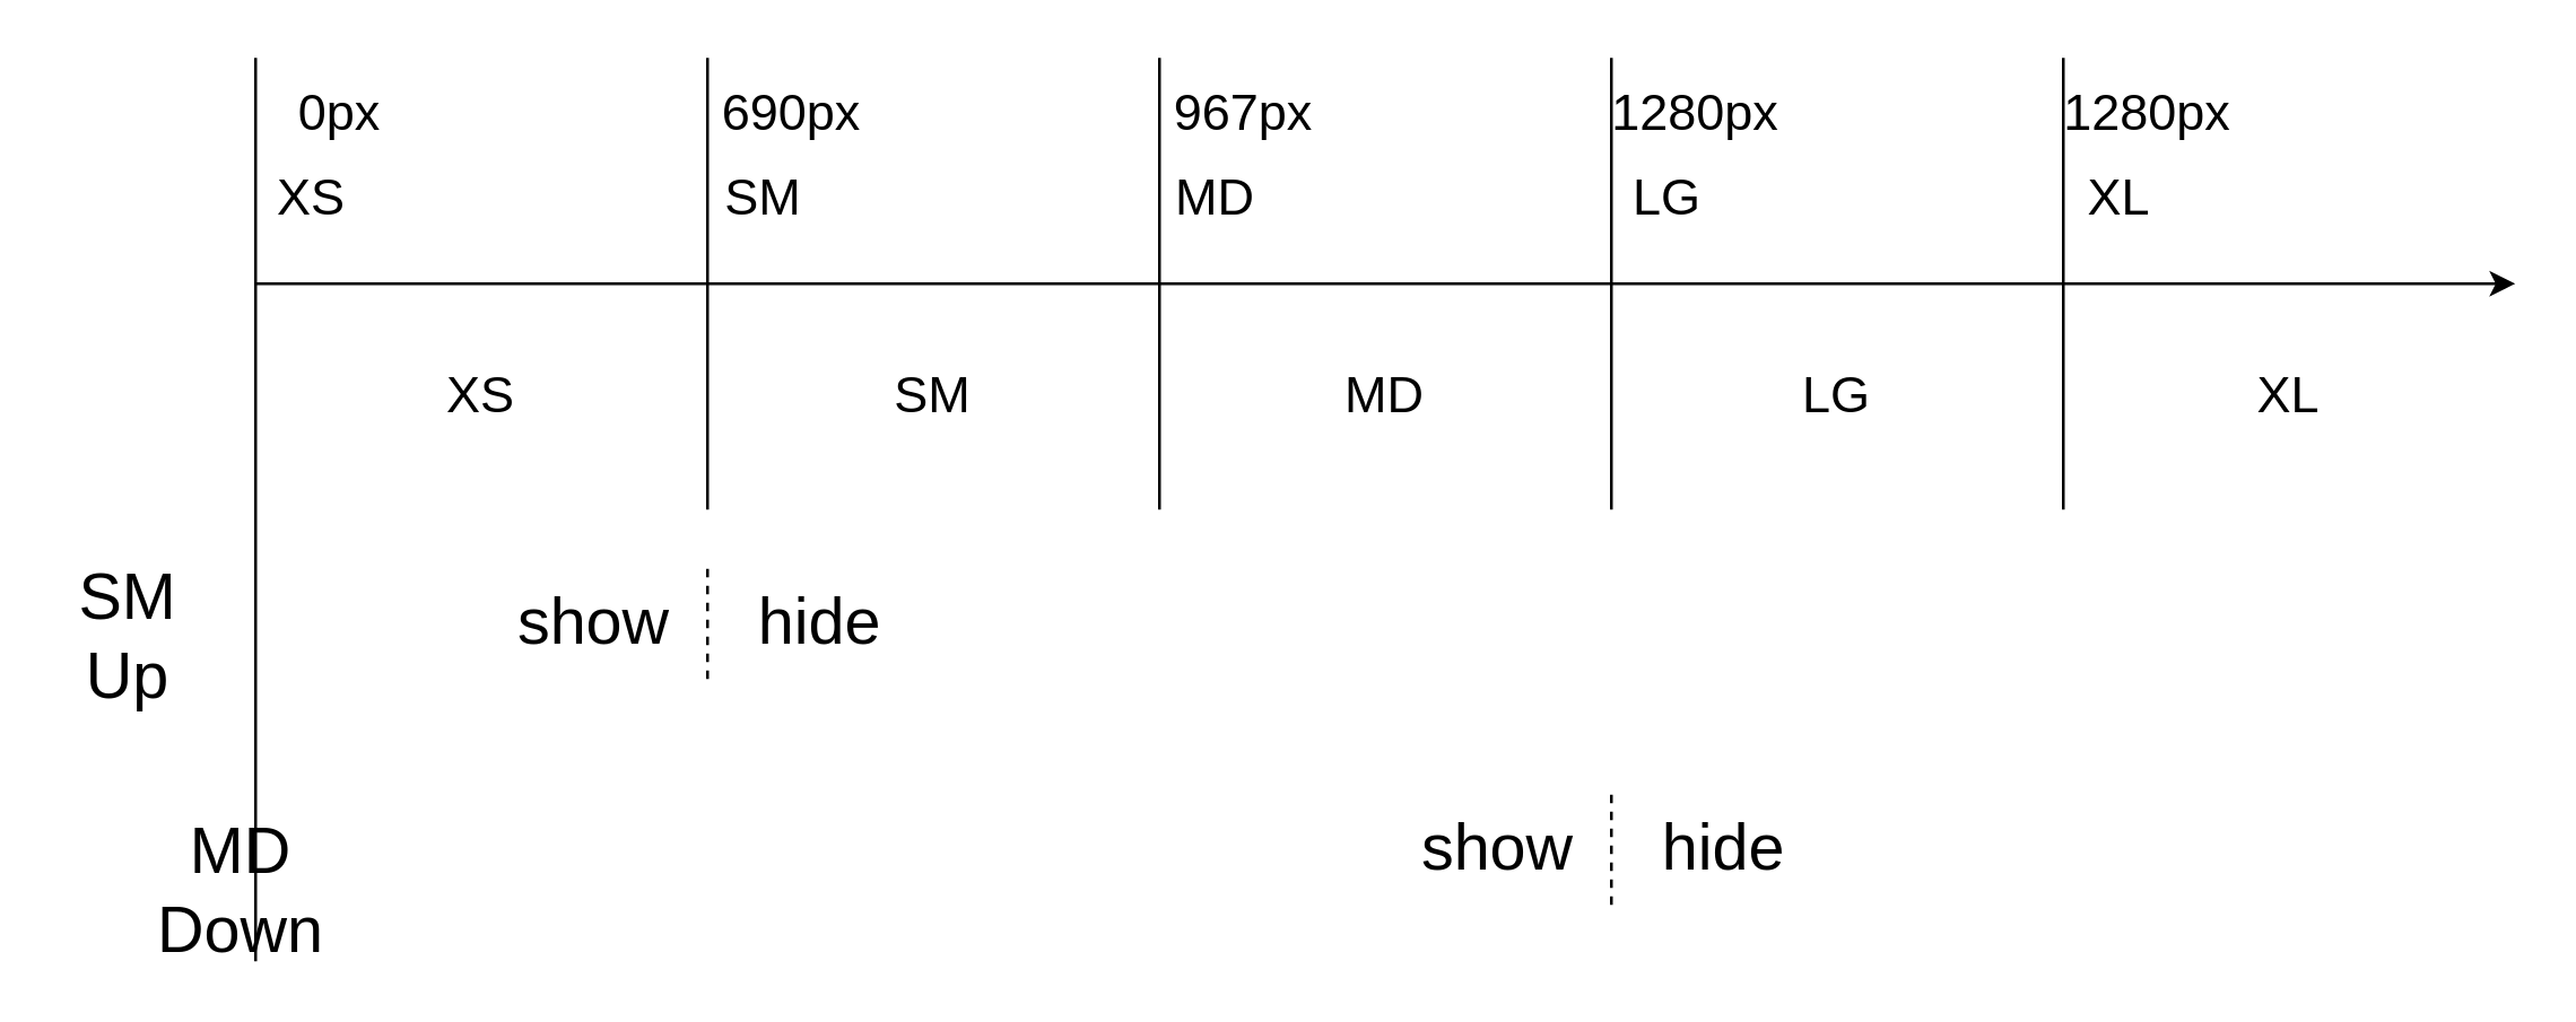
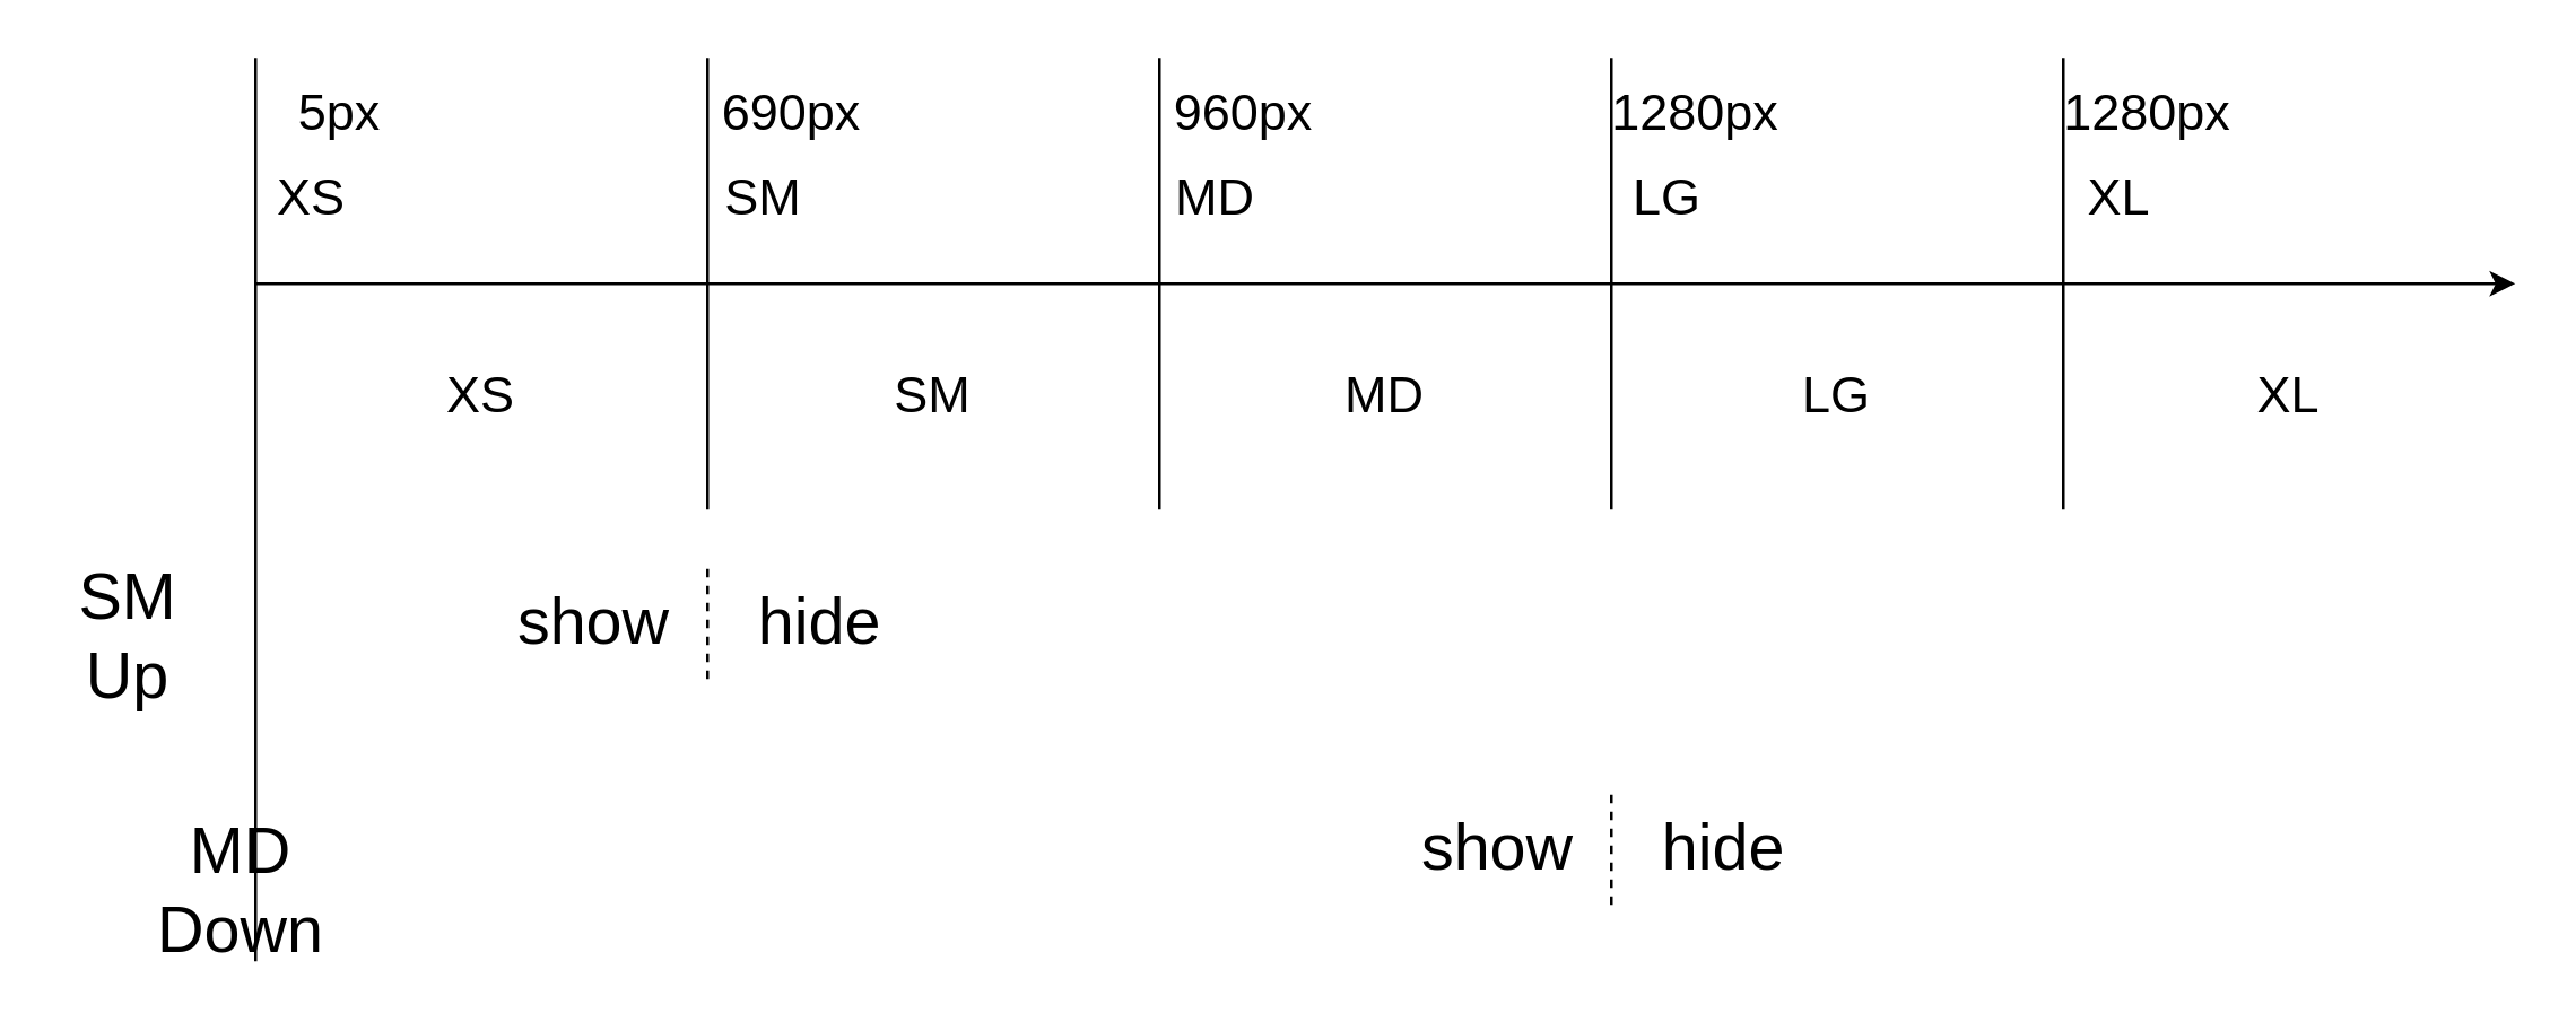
  <mxCell id="0" />
  <mxCell id="1" parent="0" />
  <mxCell id="2" value="" style="endArrow=none;html=1;" parent="1" edge="1"><mxGeometry width="50" height="50" relative="1" as="geometry"><mxPoint x="90" y="340" as="sourcePoint" /><mxPoint x="90" y="20" as="targetPoint" /></mxGeometry></mxCell>
  <mxCell id="3" value="" style="endArrow=classic;html=1;" parent="1" edge="1"><mxGeometry width="50" height="50" relative="1" as="geometry"><mxPoint x="90" y="100" as="sourcePoint" /><mxPoint x="890" y="100" as="targetPoint" /></mxGeometry></mxCell>
  <mxCell id="4" value="" style="endArrow=none;html=1;" parent="1" edge="1"><mxGeometry width="50" height="50" relative="1" as="geometry"><mxPoint x="250" y="180" as="sourcePoint" /><mxPoint x="250" y="20" as="targetPoint" /></mxGeometry></mxCell>
  <mxCell id="5" value="" style="endArrow=none;html=1;" parent="1" edge="1"><mxGeometry width="50" height="50" relative="1" as="geometry"><mxPoint x="410" y="180" as="sourcePoint" /><mxPoint x="410" y="20" as="targetPoint" /></mxGeometry></mxCell>
  <mxCell id="6" value="" style="endArrow=none;html=1;" parent="1" edge="1"><mxGeometry width="50" height="50" relative="1" as="geometry"><mxPoint x="570" y="180" as="sourcePoint" /><mxPoint x="570" y="20" as="targetPoint" /></mxGeometry></mxCell>
  <mxCell id="7" value="" style="endArrow=none;html=1;" parent="1" edge="1"><mxGeometry width="50" height="50" relative="1" as="geometry"><mxPoint x="730" y="180" as="sourcePoint" /><mxPoint x="730" y="20" as="targetPoint" /></mxGeometry></mxCell>
  <mxCell id="8" value="SM" style="text;html=1;strokeColor=none;fillColor=none;align=center;verticalAlign=middle;whiteSpace=wrap;rounded=0;fontSize=18;" parent="1" vertex="1"><mxGeometry x="310" y="130" width="40" height="20" as="geometry" /></mxCell>
  <mxCell id="9" value="MD" style="text;html=1;strokeColor=none;fillColor=none;align=center;verticalAlign=middle;whiteSpace=wrap;rounded=0;fontSize=18;" parent="1" vertex="1"><mxGeometry x="470" y="130" width="40" height="20" as="geometry" /></mxCell>
  <mxCell id="10" value="LG" style="text;html=1;strokeColor=none;fillColor=none;align=center;verticalAlign=middle;whiteSpace=wrap;rounded=0;fontSize=18;" parent="1" vertex="1"><mxGeometry x="630" y="130" width="40" height="20" as="geometry" /></mxCell>
  <mxCell id="11" value="XL" style="text;html=1;strokeColor=none;fillColor=none;align=center;verticalAlign=middle;whiteSpace=wrap;rounded=0;fontSize=18;" parent="1" vertex="1"><mxGeometry x="790" y="130" width="40" height="20" as="geometry" /></mxCell>
  <mxCell id="12" value="XS" style="text;html=1;strokeColor=none;fillColor=none;align=center;verticalAlign=middle;whiteSpace=wrap;rounded=0;fontSize=18;" parent="1" vertex="1"><mxGeometry x="150" y="130" width="40" height="20" as="geometry" /></mxCell>
  <mxCell id="13" value="XS" style="text;html=1;strokeColor=none;fillColor=none;align=center;verticalAlign=middle;whiteSpace=wrap;rounded=0;fontSize=18;" parent="1" vertex="1"><mxGeometry x="90" y="60" width="40" height="20" as="geometry" /></mxCell>
  <mxCell id="14" value="SM" style="text;html=1;strokeColor=none;fillColor=none;align=center;verticalAlign=middle;whiteSpace=wrap;rounded=0;fontSize=18;" parent="1" vertex="1"><mxGeometry x="250" y="60" width="40" height="20" as="geometry" /></mxCell>
  <mxCell id="15" value="MD" style="text;html=1;strokeColor=none;fillColor=none;align=center;verticalAlign=middle;whiteSpace=wrap;rounded=0;fontSize=18;" parent="1" vertex="1"><mxGeometry x="410" y="60" width="40" height="20" as="geometry" /></mxCell>
  <mxCell id="16" value="LG" style="text;html=1;strokeColor=none;fillColor=none;align=center;verticalAlign=middle;whiteSpace=wrap;rounded=0;fontSize=18;" parent="1" vertex="1"><mxGeometry x="570" y="60" width="40" height="20" as="geometry" /></mxCell>
  <mxCell id="17" value="XL" style="text;html=1;strokeColor=none;fillColor=none;align=center;verticalAlign=middle;whiteSpace=wrap;rounded=0;fontSize=18;" parent="1" vertex="1"><mxGeometry x="730" y="60" width="40" height="20" as="geometry" /></mxCell>
  <mxCell id="18" value="690px" style="text;html=1;strokeColor=none;fillColor=none;align=center;verticalAlign=middle;whiteSpace=wrap;rounded=0;fontSize=18;" parent="1" vertex="1"><mxGeometry x="260" y="30" width="40" height="20" as="geometry" /></mxCell>
- <mxCell id="19" value="0px" style="text;html=1;strokeColor=none;fillColor=none;align=center;verticalAlign=middle;whiteSpace=wrap;rounded=0;fontSize=18;" parent="1" vertex="1"><mxGeometry x="100" y="30" width="40" height="20" as="geometry" /></mxCell>
- <mxCell id="20" value="967px" style="text;html=1;strokeColor=none;fillColor=none;align=center;verticalAlign=middle;whiteSpace=wrap;rounded=0;fontSize=18;" parent="1" vertex="1"><mxGeometry x="420" y="30" width="40" height="20" as="geometry" /></mxCell>
+ <mxCell id="19" value="5px" style="text;html=1;strokeColor=none;fillColor=none;align=center;verticalAlign=middle;whiteSpace=wrap;rounded=0;fontSize=18;" parent="1" vertex="1"><mxGeometry x="100" y="30" width="40" height="20" as="geometry" /></mxCell>
+ <mxCell id="20" value="960px" style="text;html=1;strokeColor=none;fillColor=none;align=center;verticalAlign=middle;whiteSpace=wrap;rounded=0;fontSize=18;" parent="1" vertex="1"><mxGeometry x="420" y="30" width="40" height="20" as="geometry" /></mxCell>
  <mxCell id="21" value="1280px" style="text;html=1;strokeColor=none;fillColor=none;align=center;verticalAlign=middle;whiteSpace=wrap;rounded=0;fontSize=18;" parent="1" vertex="1"><mxGeometry x="580" y="30" width="40" height="20" as="geometry" /></mxCell>
  <mxCell id="22" value="1280px" style="text;html=1;strokeColor=none;fillColor=none;align=center;verticalAlign=middle;whiteSpace=wrap;rounded=0;fontSize=18;" parent="1" vertex="1"><mxGeometry x="740" y="30" width="40" height="20" as="geometry" /></mxCell>
  <mxCell id="23" value="SM Up" style="text;html=1;strokeColor=none;fillColor=none;align=center;verticalAlign=middle;whiteSpace=wrap;rounded=0;fontSize=23;" vertex="1" parent="1"><mxGeometry x="20" y="215" width="50" height="20" as="geometry" /></mxCell>
  <mxCell id="24" value="MD Down" style="text;html=1;strokeColor=none;fillColor=none;align=center;verticalAlign=middle;whiteSpace=wrap;rounded=0;fontSize=23;" vertex="1" parent="1"><mxGeometry x="50" y="305" width="70" height="20" as="geometry" /></mxCell>
  <mxCell id="25" value="" style="endArrow=none;dashed=1;html=1;" edge="1" parent="1"><mxGeometry width="50" height="50" relative="1" as="geometry"><mxPoint x="250" y="240" as="sourcePoint" /><mxPoint x="250" y="200" as="targetPoint" /></mxGeometry></mxCell>
  <mxCell id="26" value="show" style="text;html=1;strokeColor=none;fillColor=none;align=center;verticalAlign=middle;whiteSpace=wrap;rounded=0;fontSize=23;" vertex="1" parent="1"><mxGeometry x="190" y="210" width="40" height="20" as="geometry" /></mxCell>
  <mxCell id="27" value="hide" style="text;html=1;strokeColor=none;fillColor=none;align=center;verticalAlign=middle;whiteSpace=wrap;rounded=0;fontSize=23;" vertex="1" parent="1"><mxGeometry x="270" y="210" width="40" height="20" as="geometry" /></mxCell>
  <mxCell id="28" value="" style="endArrow=none;dashed=1;html=1;" edge="1" parent="1"><mxGeometry width="50" height="50" relative="1" as="geometry"><mxPoint x="570" y="320" as="sourcePoint" /><mxPoint x="570" y="280" as="targetPoint" /></mxGeometry></mxCell>
  <mxCell id="29" value="show" style="text;html=1;strokeColor=none;fillColor=none;align=center;verticalAlign=middle;whiteSpace=wrap;rounded=0;fontSize=23;" vertex="1" parent="1"><mxGeometry x="510" y="290" width="40" height="20" as="geometry" /></mxCell>
  <mxCell id="30" value="hide" style="text;html=1;strokeColor=none;fillColor=none;align=center;verticalAlign=middle;whiteSpace=wrap;rounded=0;fontSize=23;" vertex="1" parent="1"><mxGeometry x="590" y="290" width="40" height="20" as="geometry" /></mxCell>
